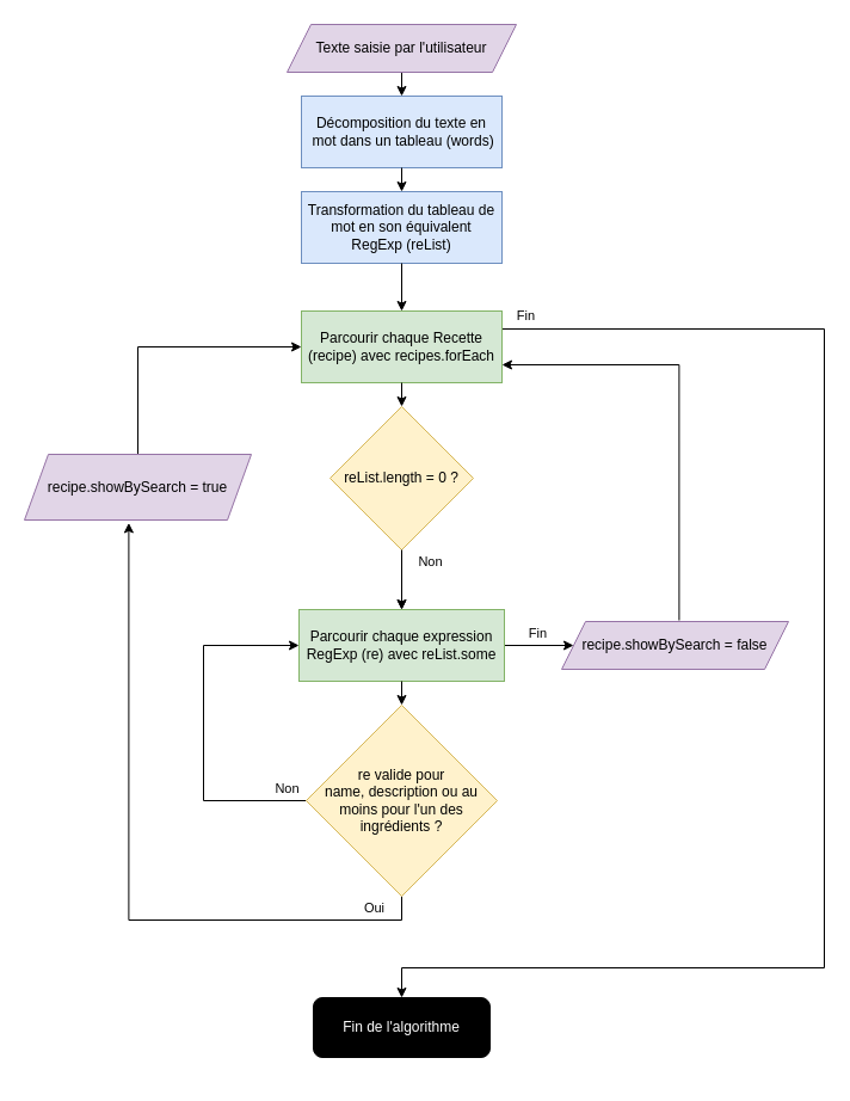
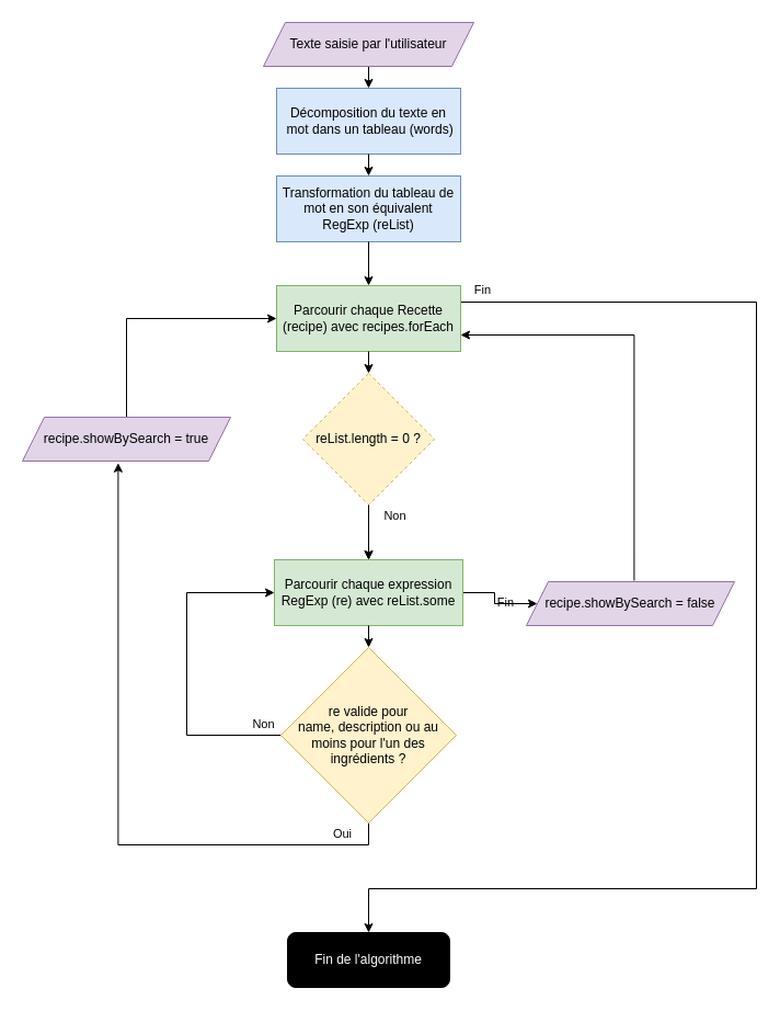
  <mxCell id="0" />
  <mxCell id="1" parent="0" />
  <mxCell id="2" value="Décomposition du texte en&lt;div&gt;&amp;nbsp;mot dans un tableau (words)&lt;/div&gt;" style="rounded=0;whiteSpace=wrap;html=1;fillColor=#dae8fc;strokeColor=#6c8ebf;labelBackgroundColor=none;fontColor=#000000;" parent="1" vertex="1"><mxGeometry x="252" y="80" width="168" height="60" as="geometry" /></mxCell>
  <mxCell id="3" value="Transformation du tableau de&lt;div&gt;mot en son équivalent&lt;/div&gt;&lt;div&gt;RegExp (reList)&lt;/div&gt;" style="rounded=0;whiteSpace=wrap;html=1;fillColor=#dae8fc;strokeColor=#6c8ebf;labelBackgroundColor=none;fontColor=#000000;" parent="1" vertex="1"><mxGeometry x="252" y="160" width="168" height="60" as="geometry" /></mxCell>
  <mxCell id="4" value="Fin" style="edgeStyle=orthogonalEdgeStyle;rounded=0;orthogonalLoop=1;jettySize=auto;html=1;exitX=1;exitY=0.25;exitDx=0;exitDy=0;entryX=0.5;entryY=0;entryDx=0;entryDy=0;spacingBottom=13;labelBackgroundColor=none;fontColor=#000000;strokeColor=#000000;" parent="1" source="5" target="20" edge="1"><mxGeometry x="-0.966" y="5" relative="1" as="geometry"><Array as="points"><mxPoint x="690" y="275" /><mxPoint x="690" y="810" /><mxPoint x="336" y="810" /></Array><mxPoint as="offset" /></mxGeometry></mxCell>
  <mxCell id="5" value="Parcourir chaque Recette (recipe) avec recipes.forEach" style="rounded=0;whiteSpace=wrap;html=1;fillColor=#d5e8d4;strokeColor=#82b366;labelBackgroundColor=none;fontColor=#000000;" parent="1" vertex="1"><mxGeometry x="252" y="260" width="168" height="60" as="geometry" /></mxCell>
  <mxCell id="6" value="" style="edgeStyle=orthogonalEdgeStyle;rounded=0;orthogonalLoop=1;jettySize=auto;html=1;labelBackgroundColor=none;fontColor=#000000;" parent="1" source="7" target="9" edge="1"><mxGeometry relative="1" as="geometry" /></mxCell>
- <mxCell id="7" value="reList.length = 0 ?" style="rhombus;whiteSpace=wrap;html=1;fillColor=#fff2cc;strokeColor=#d6b656;labelBackgroundColor=none;fontColor=#000000;" parent="1" vertex="1"><mxGeometry x="276" y="340" width="120" height="120" as="geometry" /></mxCell>
+ <mxCell id="7" value="reList.length = 0 ?" style="rhombus;whiteSpace=wrap;html=1;fillColor=#fff2cc;strokeColor=#d6b656;labelBackgroundColor=none;fontColor=#000000;dashed=1;" parent="1" vertex="1"><mxGeometry x="276" y="340" width="120" height="120" as="geometry" /></mxCell>
  <mxCell id="8" value="Fin" style="edgeStyle=orthogonalEdgeStyle;rounded=0;orthogonalLoop=1;jettySize=auto;html=1;exitX=1;exitY=0.5;exitDx=0;exitDy=0;entryX=0;entryY=0.5;entryDx=0;entryDy=0;labelBackgroundColor=none;fontColor=#000000;strokeColor=#000000;" parent="1" source="9" target="23" edge="1"><mxGeometry x="-0.035" y="10" relative="1" as="geometry"><mxPoint x="470" y="540" as="targetPoint" /><mxPoint as="offset" /></mxGeometry></mxCell>
  <mxCell id="9" value="Parcourir chaque expression RegExp (re) avec reList.some" style="rounded=0;whiteSpace=wrap;html=1;fillColor=#d5e8d4;strokeColor=#82b366;labelBackgroundColor=none;fontColor=#000000;" parent="1" vertex="1"><mxGeometry x="250" y="510" width="172" height="60" as="geometry" /></mxCell>
  <mxCell id="10" value="Non" style="edgeStyle=orthogonalEdgeStyle;rounded=0;orthogonalLoop=1;jettySize=auto;html=1;exitX=0;exitY=0.5;exitDx=0;exitDy=0;entryX=0;entryY=0.5;entryDx=0;entryDy=0;labelBackgroundColor=none;fontColor=#000000;strokeColor=#000000;" parent="1" source="12" target="9" edge="1"><mxGeometry x="-0.892" y="-10" relative="1" as="geometry"><Array as="points"><mxPoint x="170" y="670" /><mxPoint x="170" y="540" /></Array><mxPoint as="offset" /></mxGeometry></mxCell>
  <mxCell id="11" value="Oui" style="edgeStyle=orthogonalEdgeStyle;rounded=0;orthogonalLoop=1;jettySize=auto;html=1;exitX=0.5;exitY=1;exitDx=0;exitDy=0;entryX=0.46;entryY=1.044;entryDx=0;entryDy=0;entryPerimeter=0;labelBackgroundColor=none;fontColor=#000000;strokeColor=#000000;" parent="1" source="12" target="22" edge="1"><mxGeometry x="-0.851" y="-10" relative="1" as="geometry"><mxPoint x="60" y="470" as="targetPoint" /><mxPoint as="offset" /></mxGeometry></mxCell>
  <mxCell id="12" value="re valide pour &lt;br&gt;name,&amp;nbsp;&lt;span style=&quot;&quot;&gt;description ou au moins pour l'un des ingrédients&amp;nbsp;&lt;/span&gt;&lt;span style=&quot;&quot;&gt;?&lt;/span&gt;" style="rhombus;whiteSpace=wrap;html=1;fillColor=#fff2cc;strokeColor=#d6b656;labelBackgroundColor=none;fontColor=#000000;" parent="1" vertex="1"><mxGeometry x="256" y="590" width="160" height="160" as="geometry" /></mxCell>
  <mxCell id="13" value="" style="endArrow=classic;html=1;rounded=0;entryX=0.5;entryY=0;entryDx=0;entryDy=0;exitX=0.5;exitY=1;exitDx=0;exitDy=0;labelBackgroundColor=none;fontColor=#000000;" parent="1" source="9" target="12" edge="1"><mxGeometry width="50" height="50" relative="1" as="geometry"><mxPoint x="252" y="600" as="sourcePoint" /><mxPoint x="302" y="550" as="targetPoint" /></mxGeometry></mxCell>
  <mxCell id="14" value="Non" style="endArrow=classic;html=1;rounded=0;entryX=0.5;entryY=0;entryDx=0;entryDy=0;exitX=0.5;exitY=1;exitDx=0;exitDy=0;labelBackgroundColor=none;fontColor=#000000;strokeColor=#000000;" parent="1" source="7" target="9" edge="1"><mxGeometry x="-0.6" y="24" width="50" height="50" relative="1" as="geometry"><mxPoint x="252" y="570" as="sourcePoint" /><mxPoint x="302" y="520" as="targetPoint" /><mxPoint as="offset" /></mxGeometry></mxCell>
  <mxCell id="15" style="edgeStyle=orthogonalEdgeStyle;rounded=0;orthogonalLoop=1;jettySize=auto;html=1;exitX=0.518;exitY=-0.025;exitDx=0;exitDy=0;entryX=1;entryY=0.75;entryDx=0;entryDy=0;exitPerimeter=0;labelBackgroundColor=none;fontColor=#000000;strokeColor=#000000;" parent="1" source="23" target="5" edge="1"><mxGeometry relative="1" as="geometry"><mxPoint x="558" y="520" as="sourcePoint" /></mxGeometry></mxCell>
  <mxCell id="16" value="" style="endArrow=classic;html=1;rounded=0;exitX=0.5;exitY=1;exitDx=0;exitDy=0;labelBackgroundColor=none;fontColor=#000000;strokeColor=#000000;" parent="1" source="24" edge="1"><mxGeometry width="50" height="50" relative="1" as="geometry"><mxPoint x="336" y="60" as="sourcePoint" /><mxPoint x="336" y="80" as="targetPoint" /></mxGeometry></mxCell>
  <mxCell id="17" value="" style="endArrow=classic;html=1;rounded=0;entryX=0.5;entryY=0;entryDx=0;entryDy=0;exitX=0.5;exitY=1;exitDx=0;exitDy=0;labelBackgroundColor=none;fontColor=#000000;strokeColor=#000000;" parent="1" source="2" target="3" edge="1"><mxGeometry width="50" height="50" relative="1" as="geometry"><mxPoint x="152" y="220" as="sourcePoint" /><mxPoint x="202" y="170" as="targetPoint" /></mxGeometry></mxCell>
  <mxCell id="18" value="" style="endArrow=classic;html=1;rounded=0;entryX=0.5;entryY=0;entryDx=0;entryDy=0;exitX=0.5;exitY=1;exitDx=0;exitDy=0;labelBackgroundColor=none;fontColor=#000000;strokeColor=#000000;" parent="1" source="3" target="5" edge="1"><mxGeometry width="50" height="50" relative="1" as="geometry"><mxPoint x="152" y="260" as="sourcePoint" /><mxPoint x="202" y="210" as="targetPoint" /></mxGeometry></mxCell>
  <mxCell id="19" value="" style="endArrow=classic;html=1;rounded=0;entryX=0.5;entryY=0;entryDx=0;entryDy=0;exitX=0.5;exitY=1;exitDx=0;exitDy=0;labelBackgroundColor=none;fontColor=#000000;strokeColor=#000000;" parent="1" source="5" target="7" edge="1"><mxGeometry width="50" height="50" relative="1" as="geometry"><mxPoint x="152" y="280" as="sourcePoint" /><mxPoint x="202" y="230" as="targetPoint" /></mxGeometry></mxCell>
- <mxCell id="20" value="Fin de l'algorithme" style="rounded=1;whiteSpace=wrap;html=1;labelBackgroundColor=none;fontColor=#FFFFFF;fillColor=#000000;" parent="1" vertex="1"><mxGeometry x="262" y="835" width="148" height="50" as="geometry" /></mxCell>
+ <mxCell id="20" value="Fin de l'algorithme" style="rounded=1;whiteSpace=wrap;html=1;labelBackgroundColor=none;fontColor=#FFFFFF;fillColor=#000000;" parent="1" vertex="1"><mxGeometry x="262" y="850" width="148" height="50" as="geometry" /></mxCell>
  <mxCell id="21" style="edgeStyle=orthogonalEdgeStyle;rounded=0;orthogonalLoop=1;jettySize=auto;html=1;exitX=0.5;exitY=0;exitDx=0;exitDy=0;entryX=0;entryY=0.5;entryDx=0;entryDy=0;labelBackgroundColor=none;fontColor=#000000;strokeColor=#000000;" parent="1" source="22" target="5" edge="1"><mxGeometry relative="1" as="geometry" /></mxCell>
- <mxCell id="22" value="recipe.showBySearch = true" style="shape=parallelogram;perimeter=parallelogramPerimeter;whiteSpace=wrap;html=1;fixedSize=1;fillColor=#e1d5e7;strokeColor=#9673a6;labelBackgroundColor=none;fontColor=#000000;" parent="1" vertex="1"><mxGeometry x="20" y="380" width="190" height="55" as="geometry" /></mxCell>
- <mxCell id="23" value="recipe.showBySearch = false" style="shape=parallelogram;perimeter=parallelogramPerimeter;whiteSpace=wrap;html=1;fixedSize=1;fillColor=#e1d5e7;strokeColor=#9673a6;labelBackgroundColor=none;fontColor=#000000;" parent="1" vertex="1"><mxGeometry x="470" y="520" width="190" height="40" as="geometry" /></mxCell>
+ <mxCell id="22" value="recipe.showBySearch = true" style="shape=parallelogram;perimeter=parallelogramPerimeter;whiteSpace=wrap;html=1;fixedSize=1;fillColor=#e1d5e7;strokeColor=#9673a6;labelBackgroundColor=none;fontColor=#000000;" parent="1" vertex="1"><mxGeometry x="20" y="380" width="190" height="40" as="geometry" /></mxCell>
+ <mxCell id="23" value="recipe.showBySearch = false" style="shape=parallelogram;perimeter=parallelogramPerimeter;whiteSpace=wrap;html=1;fixedSize=1;fillColor=#e1d5e7;strokeColor=#9673a6;labelBackgroundColor=none;fontColor=#000000;" parent="1" vertex="1"><mxGeometry x="480" y="530" width="190" height="40" as="geometry" /></mxCell>
  <mxCell id="24" value="Texte saisie par l'utilisateur" style="shape=parallelogram;perimeter=parallelogramPerimeter;whiteSpace=wrap;html=1;fixedSize=1;fillColor=#e1d5e7;strokeColor=#9673a6;labelBackgroundColor=none;fontColor=#000000;" parent="1" vertex="1"><mxGeometry x="240" y="20" width="192" height="40" as="geometry" /></mxCell>
